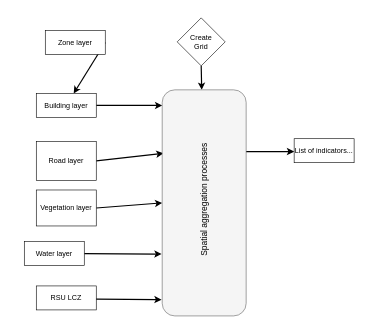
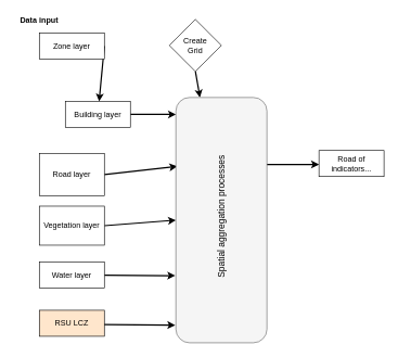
  <mxCell id="0" />
  <mxCell id="1" parent="0" />
  <mxCell id="2" style="edgeStyle=none;rounded=0;orthogonalLoop=1;jettySize=auto;html=1;exitX=1;exitY=0.5;exitDx=0;exitDy=0;entryX=0.015;entryY=0.281;entryDx=0;entryDy=0;entryPerimeter=0;startArrow=none;startFill=0;endArrow=classic;endFill=1;strokeColor=#000000;strokeWidth=2;" parent="1" source="3" target="19" edge="1"><mxGeometry relative="1" as="geometry" /></mxCell>
  <mxCell id="3" value="Road layer" style="rounded=0;whiteSpace=wrap;html=1;" parent="1" vertex="1"><mxGeometry x="60" y="235" width="100" height="65" as="geometry" /></mxCell>
  <mxCell id="4" style="edgeStyle=none;rounded=0;orthogonalLoop=1;jettySize=auto;html=1;exitX=1;exitY=0.5;exitDx=0;exitDy=0;entryX=0;entryY=0.5;entryDx=0;entryDy=0;startArrow=none;startFill=0;endArrow=classic;endFill=1;strokeColor=#000000;strokeWidth=2;" parent="1" source="5" target="19" edge="1"><mxGeometry relative="1" as="geometry" /></mxCell>
  <mxCell id="5" value="Vegetation layer" style="rounded=0;whiteSpace=wrap;html=1;" parent="1" vertex="1"><mxGeometry x="60" y="316" width="100" height="60" as="geometry" /></mxCell>
  <mxCell id="6" style="edgeStyle=none;rounded=0;orthogonalLoop=1;jettySize=auto;html=1;exitX=1;exitY=0.5;exitDx=0;exitDy=0;entryX=-0.008;entryY=0.792;entryDx=0;entryDy=0;entryPerimeter=0;startArrow=none;startFill=0;endArrow=classic;endFill=1;strokeColor=#000000;strokeWidth=2;" parent="1" source="7" edge="1"><mxGeometry relative="1" as="geometry"><mxPoint x="268.96" y="422.904" as="targetPoint" /></mxGeometry></mxCell>
- <mxCell id="7" value="Water layer" style="rounded=0;whiteSpace=wrap;html=1;" parent="1" vertex="1"><mxGeometry x="40" y="402" width="100" height="40" as="geometry" /></mxCell>
+ <mxCell id="7" value="Water layer" style="rounded=0;whiteSpace=wrap;html=1;" parent="1" vertex="1"><mxGeometry x="60" y="402" width="100" height="40" as="geometry" /></mxCell>
  <mxCell id="8" style="edgeStyle=none;rounded=0;orthogonalLoop=1;jettySize=auto;html=1;exitX=1;exitY=0.5;exitDx=0;exitDy=0;startArrow=none;startFill=0;endArrow=classic;endFill=1;strokeColor=#000000;strokeWidth=2;" parent="1" source="9" target="14" edge="1"><mxGeometry relative="1" as="geometry" /></mxCell>
- <mxCell id="9" value="Zone layer" style="rounded=0;whiteSpace=wrap;html=1;" parent="1" vertex="1"><mxGeometry x="75" y="50" width="100" height="40" as="geometry" /></mxCell>
+ <mxCell id="9" value="Zone layer" style="rounded=0;whiteSpace=wrap;html=1;" parent="1" vertex="1"><mxGeometry x="60" y="50" width="100" height="40" as="geometry" /></mxCell>
+ <mxCell id="10" value="&lt;b&gt;Data input&lt;/b&gt;" style="text;html=1;strokeColor=none;fillColor=none;align=center;verticalAlign=middle;whiteSpace=wrap;rounded=0;" parent="1" vertex="1"><mxGeometry x="20" y="20" width="80" height="20" as="geometry" /></mxCell>
  <mxCell id="11" style="edgeStyle=none;rounded=0;orthogonalLoop=1;jettySize=auto;html=1;exitX=0.5;exitY=1;exitDx=0;exitDy=0;startArrow=none;startFill=0;endArrow=classic;endFill=1;strokeColor=#000000;strokeWidth=2;" parent="1" source="12" target="19" edge="1"><mxGeometry relative="1" as="geometry" /></mxCell>
- <mxCell id="12" value="Create&lt;br&gt;Grid" style="rhombus;whiteSpace=wrap;html=1;" parent="1" vertex="1"><mxGeometry x="295" y="29" width="80" height="80" as="geometry" /></mxCell>
+ <mxCell id="12" value="Create&lt;br&gt;Grid" style="rhombus;whiteSpace=wrap;html=1;" parent="1" vertex="1"><mxGeometry x="260" y="29" width="80" height="80" as="geometry" /></mxCell>
  <mxCell id="13" style="rounded=0;orthogonalLoop=1;jettySize=auto;html=1;exitX=1;exitY=0.5;exitDx=0;exitDy=0;startArrow=none;startFill=0;endArrow=classic;endFill=1;strokeColor=#000000;strokeWidth=2;" parent="1" source="14" edge="1"><mxGeometry relative="1" as="geometry"><mxPoint x="270" y="175" as="targetPoint" /></mxGeometry></mxCell>
- <mxCell id="14" value="Building layer" style="rounded=0;whiteSpace=wrap;html=1;" parent="1" vertex="1"><mxGeometry x="60" y="155" width="100" height="40" as="geometry" /></mxCell>
- <mxCell id="15" value="List of indicators..." style="rounded=0;whiteSpace=wrap;html=1;" parent="1" vertex="1"><mxGeometry x="490" y="230.5" width="100" height="40" as="geometry" /></mxCell>
+ <mxCell id="14" value="Building layer" style="rounded=0;whiteSpace=wrap;html=1;" parent="1" vertex="1"><mxGeometry x="100" y="155" width="100" height="40" as="geometry" /></mxCell>
+ <mxCell id="15" value="Road of indicators..." style="rounded=0;whiteSpace=wrap;html=1;" parent="1" vertex="1"><mxGeometry x="490" y="230.5" width="100" height="40" as="geometry" /></mxCell>
  <mxCell id="16" style="edgeStyle=none;rounded=0;orthogonalLoop=1;jettySize=auto;html=1;exitX=1;exitY=0.5;exitDx=0;exitDy=0;startArrow=none;startFill=0;endArrow=classic;endFill=1;strokeColor=#000000;strokeWidth=2;" parent="1" edge="1"><mxGeometry relative="1" as="geometry"><mxPoint x="400" y="252" as="sourcePoint" /><mxPoint x="490" y="252" as="targetPoint" /></mxGeometry></mxCell>
- <mxCell id="17" value="RSU LCZ" style="rounded=0;whiteSpace=wrap;html=1;" parent="1" vertex="1"><mxGeometry x="60" y="476" width="100" height="40" as="geometry" /></mxCell>
+ <mxCell id="17" value="RSU LCZ" style="rounded=0;whiteSpace=wrap;html=1;fillColor=#ffe6cc;" parent="1" vertex="1"><mxGeometry x="60" y="476" width="100" height="40" as="geometry" /></mxCell>
  <mxCell id="18" style="edgeStyle=none;rounded=0;orthogonalLoop=1;jettySize=auto;html=1;exitX=1;exitY=0.5;exitDx=0;exitDy=0;entryX=-0.008;entryY=0.792;entryDx=0;entryDy=0;entryPerimeter=0;startArrow=none;startFill=0;endArrow=classic;endFill=1;strokeColor=#000000;strokeWidth=2;" parent="1" edge="1"><mxGeometry relative="1" as="geometry"><mxPoint x="160" y="498" as="sourcePoint" /><mxPoint x="268.96" y="498.904" as="targetPoint" /></mxGeometry></mxCell>
  <mxCell id="19" value="" style="rounded=1;whiteSpace=wrap;html=1;fillColor=#f5f5f5;strokeColor=#666666;fontColor=#333333;" parent="1" vertex="1"><mxGeometry x="270" y="149" width="140" height="377" as="geometry" /></mxCell>
  <mxCell id="20" value="&lt;font style=&quot;font-size: 14px&quot;&gt;Spatial aggregation processes&lt;/font&gt;" style="text;html=1;strokeColor=none;fillColor=none;align=center;verticalAlign=middle;whiteSpace=wrap;rounded=0;rotation=-90;" parent="1" vertex="1"><mxGeometry x="235" y="322" width="210" height="20" as="geometry" /></mxCell>
